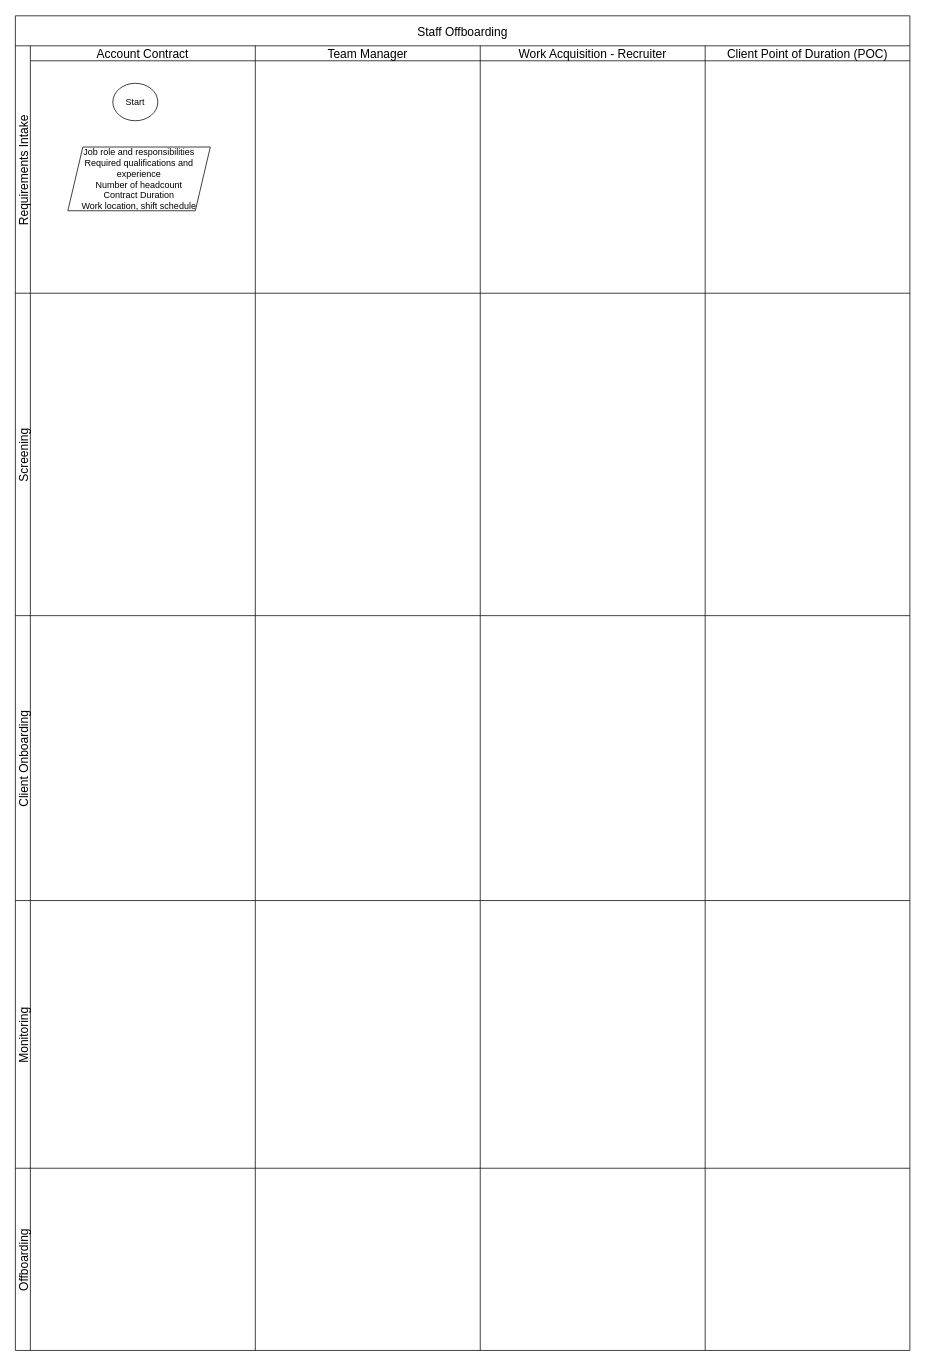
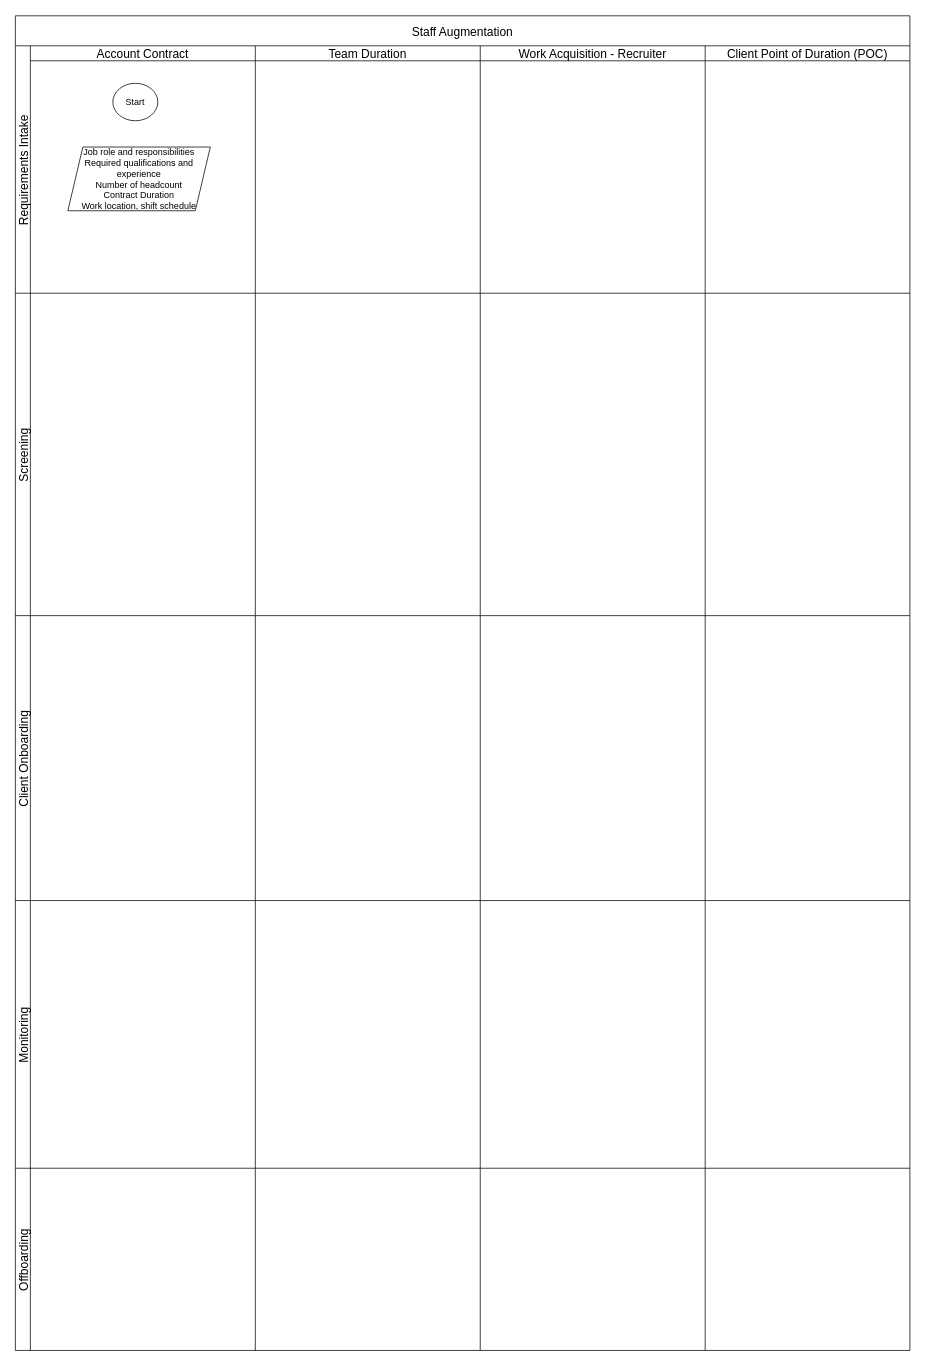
  <mxCell id="0" />
  <mxCell id="1" parent="0" />
- <mxCell id="2" value="Staff Offboarding" style="shape=table;childLayout=tableLayout;startSize=40;collapsible=0;recursiveResize=0;expand=0;fontSize=16;" vertex="1" parent="1"><mxGeometry y="20" width="1193" height="1780" as="geometry" x="20" /></mxCell>
+ <mxCell id="2" value="Staff Augmentation" style="shape=table;childLayout=tableLayout;startSize=40;collapsible=0;recursiveResize=0;expand=0;fontSize=16;" vertex="1" parent="1"><mxGeometry y="20" width="1193" height="1780" as="geometry" x="20" /></mxCell>
  <mxCell id="3" value="Requirements Intake" style="shape=tableRow;horizontal=0;swimlaneHead=0;swimlaneBody=0;top=0;left=0;strokeColor=inherit;bottom=0;right=0;dropTarget=0;fontStyle=0;fillColor=none;points=[[0,0.5],[1,0.5]];portConstraint=eastwest;startSize=20;collapsible=0;recursiveResize=0;expand=0;fontSize=16;" vertex="1" parent="2"><mxGeometry y="40" width="1193" height="330" as="geometry" /></mxCell>
  <mxCell id="4" value="Account Contract" style="swimlane;swimlaneHead=0;swimlaneBody=0;fontStyle=0;strokeColor=inherit;connectable=0;fillColor=none;startSize=20;collapsible=0;recursiveResize=0;expand=0;fontSize=16;" vertex="1" parent="3"><mxGeometry x="20" width="300" height="330" as="geometry"><mxRectangle width="300" height="330" as="alternateBounds" /></mxGeometry></mxCell>
  <mxCell id="5" value="Start" style="ellipse;whiteSpace=wrap;html=1;" vertex="1" parent="4"><mxGeometry x="110" y="50" width="60" height="50" as="geometry" /></mxCell>
  <mxCell id="6" value="Job role and responsibilities&lt;div&gt;Required qualifications and experience&lt;/div&gt;&lt;div&gt;Number of headcount&lt;/div&gt;&lt;div&gt;Contract Duration&lt;/div&gt;&lt;div&gt;Work location, shift schedule&lt;/div&gt;" style="shape=parallelogram;perimeter=parallelogramPerimeter;whiteSpace=wrap;html=1;fixedSize=1;" vertex="1" parent="4"><mxGeometry x="50" y="135" width="190" height="85" as="geometry" /></mxCell>
- <mxCell id="7" value="Team Manager" style="swimlane;swimlaneHead=0;swimlaneBody=0;fontStyle=0;strokeColor=inherit;connectable=0;fillColor=none;startSize=20;collapsible=0;recursiveResize=0;expand=0;fontSize=16;" vertex="1" parent="3"><mxGeometry x="320" width="300" height="330" as="geometry"><mxRectangle width="300" height="330" as="alternateBounds" /></mxGeometry></mxCell>
+ <mxCell id="7" value="Team Duration" style="swimlane;swimlaneHead=0;swimlaneBody=0;fontStyle=0;strokeColor=inherit;connectable=0;fillColor=none;startSize=20;collapsible=0;recursiveResize=0;expand=0;fontSize=16;" vertex="1" parent="3"><mxGeometry x="320" width="300" height="330" as="geometry"><mxRectangle width="300" height="330" as="alternateBounds" /></mxGeometry></mxCell>
  <mxCell id="8" value="Work Acquisition - Recruiter" style="swimlane;swimlaneHead=0;swimlaneBody=0;fontStyle=0;strokeColor=inherit;connectable=0;fillColor=none;startSize=20;collapsible=0;recursiveResize=0;expand=0;fontSize=16;" vertex="1" parent="3"><mxGeometry x="620" width="300" height="330" as="geometry"><mxRectangle width="300" height="330" as="alternateBounds" /></mxGeometry></mxCell>
  <mxCell id="9" value="Client Point of Duration (POC)" style="swimlane;swimlaneHead=0;swimlaneBody=0;fontStyle=0;strokeColor=inherit;connectable=0;fillColor=none;startSize=20;collapsible=0;recursiveResize=0;expand=0;fontSize=16;" vertex="1" parent="3"><mxGeometry x="920" width="273" height="330" as="geometry"><mxRectangle width="273" height="330" as="alternateBounds" /></mxGeometry></mxCell>
  <mxCell id="10" value="Screening" style="shape=tableRow;horizontal=0;swimlaneHead=0;swimlaneBody=0;top=0;left=0;strokeColor=inherit;bottom=0;right=0;dropTarget=0;fontStyle=0;fillColor=none;points=[[0,0.5],[1,0.5]];portConstraint=eastwest;startSize=20;collapsible=0;recursiveResize=0;expand=0;fontSize=16;" vertex="1" parent="2"><mxGeometry y="370" width="1193" height="430" as="geometry" /></mxCell>
  <mxCell id="11" style="swimlane;swimlaneHead=0;swimlaneBody=0;fontStyle=0;connectable=0;strokeColor=inherit;fillColor=none;startSize=0;collapsible=0;recursiveResize=0;expand=0;fontSize=16;" vertex="1" parent="10"><mxGeometry x="20" width="300" height="430" as="geometry"><mxRectangle width="300" height="430" as="alternateBounds" /></mxGeometry></mxCell>
  <mxCell id="12" style="swimlane;swimlaneHead=0;swimlaneBody=0;fontStyle=0;connectable=0;strokeColor=inherit;fillColor=none;startSize=0;collapsible=0;recursiveResize=0;expand=0;fontSize=16;" vertex="1" parent="10"><mxGeometry x="320" width="300" height="430" as="geometry"><mxRectangle width="300" height="430" as="alternateBounds" /></mxGeometry></mxCell>
  <mxCell id="13" value="" style="swimlane;swimlaneHead=0;swimlaneBody=0;fontStyle=0;connectable=0;strokeColor=inherit;fillColor=none;startSize=0;collapsible=0;recursiveResize=0;expand=0;fontSize=16;" vertex="1" parent="10"><mxGeometry x="620" width="300" height="430" as="geometry"><mxRectangle width="300" height="430" as="alternateBounds" /></mxGeometry></mxCell>
  <mxCell id="14" value="" style="swimlane;swimlaneHead=0;swimlaneBody=0;fontStyle=0;connectable=0;strokeColor=inherit;fillColor=none;startSize=0;collapsible=0;recursiveResize=0;expand=0;fontSize=16;" vertex="1" parent="10"><mxGeometry x="920" width="273" height="430" as="geometry"><mxRectangle width="273" height="430" as="alternateBounds" /></mxGeometry></mxCell>
  <mxCell id="15" value="Client Onboarding" style="shape=tableRow;horizontal=0;swimlaneHead=0;swimlaneBody=0;top=0;left=0;strokeColor=inherit;bottom=0;right=0;dropTarget=0;fontStyle=0;fillColor=none;points=[[0,0.5],[1,0.5]];portConstraint=eastwest;startSize=20;collapsible=0;recursiveResize=0;expand=0;fontSize=16;" vertex="1" parent="2"><mxGeometry y="800" width="1193" height="380" as="geometry" /></mxCell>
  <mxCell id="16" style="swimlane;swimlaneHead=0;swimlaneBody=0;fontStyle=0;connectable=0;strokeColor=inherit;fillColor=none;startSize=0;collapsible=0;recursiveResize=0;expand=0;fontSize=16;" vertex="1" parent="15"><mxGeometry x="20" width="300" height="380" as="geometry"><mxRectangle width="300" height="380" as="alternateBounds" /></mxGeometry></mxCell>
  <mxCell id="17" style="swimlane;swimlaneHead=0;swimlaneBody=0;fontStyle=0;connectable=0;strokeColor=inherit;fillColor=none;startSize=0;collapsible=0;recursiveResize=0;expand=0;fontSize=16;" vertex="1" parent="15"><mxGeometry x="320" width="300" height="380" as="geometry"><mxRectangle width="300" height="380" as="alternateBounds" /></mxGeometry></mxCell>
  <mxCell id="18" style="swimlane;swimlaneHead=0;swimlaneBody=0;fontStyle=0;connectable=0;strokeColor=inherit;fillColor=none;startSize=0;collapsible=0;recursiveResize=0;expand=0;fontSize=16;" vertex="1" parent="15"><mxGeometry x="620" width="300" height="380" as="geometry"><mxRectangle width="300" height="380" as="alternateBounds" /></mxGeometry></mxCell>
  <mxCell id="19" style="swimlane;swimlaneHead=0;swimlaneBody=0;fontStyle=0;connectable=0;strokeColor=inherit;fillColor=none;startSize=0;collapsible=0;recursiveResize=0;expand=0;fontSize=16;" vertex="1" parent="15"><mxGeometry x="920" width="273" height="380" as="geometry"><mxRectangle width="273" height="380" as="alternateBounds" /></mxGeometry></mxCell>
  <mxCell id="20" value="Monitoring" style="shape=tableRow;horizontal=0;swimlaneHead=0;swimlaneBody=0;top=0;left=0;strokeColor=inherit;bottom=0;right=0;dropTarget=0;fontStyle=0;fillColor=none;points=[[0,0.5],[1,0.5]];portConstraint=eastwest;startSize=20;collapsible=0;recursiveResize=0;expand=0;fontSize=16;" vertex="1" parent="2"><mxGeometry y="1180" width="1193" height="357" as="geometry" /></mxCell>
  <mxCell id="21" style="swimlane;swimlaneHead=0;swimlaneBody=0;fontStyle=0;connectable=0;strokeColor=inherit;fillColor=none;startSize=0;collapsible=0;recursiveResize=0;expand=0;fontSize=16;" vertex="1" parent="20"><mxGeometry x="20" width="300" height="357" as="geometry"><mxRectangle width="300" height="357" as="alternateBounds" /></mxGeometry></mxCell>
  <mxCell id="22" style="swimlane;swimlaneHead=0;swimlaneBody=0;fontStyle=0;connectable=0;strokeColor=inherit;fillColor=none;startSize=0;collapsible=0;recursiveResize=0;expand=0;fontSize=16;" vertex="1" parent="20"><mxGeometry x="320" width="300" height="357" as="geometry"><mxRectangle width="300" height="357" as="alternateBounds" /></mxGeometry></mxCell>
  <mxCell id="23" style="swimlane;swimlaneHead=0;swimlaneBody=0;fontStyle=0;connectable=0;strokeColor=inherit;fillColor=none;startSize=0;collapsible=0;recursiveResize=0;expand=0;fontSize=16;" vertex="1" parent="20"><mxGeometry x="620" width="300" height="357" as="geometry"><mxRectangle width="300" height="357" as="alternateBounds" /></mxGeometry></mxCell>
  <mxCell id="24" style="swimlane;swimlaneHead=0;swimlaneBody=0;fontStyle=0;connectable=0;strokeColor=inherit;fillColor=none;startSize=0;collapsible=0;recursiveResize=0;expand=0;fontSize=16;" vertex="1" parent="20"><mxGeometry x="920" width="273" height="357" as="geometry"><mxRectangle width="273" height="357" as="alternateBounds" /></mxGeometry></mxCell>
  <mxCell id="25" value="Offboarding" style="shape=tableRow;horizontal=0;swimlaneHead=0;swimlaneBody=0;top=0;left=0;strokeColor=inherit;bottom=0;right=0;dropTarget=0;fontStyle=0;fillColor=none;points=[[0,0.5],[1,0.5]];portConstraint=eastwest;startSize=20;collapsible=0;recursiveResize=0;expand=0;fontSize=16;" vertex="1" parent="2"><mxGeometry y="1537" width="1193" height="243" as="geometry" /></mxCell>
  <mxCell id="26" style="swimlane;swimlaneHead=0;swimlaneBody=0;fontStyle=0;connectable=0;strokeColor=inherit;fillColor=none;startSize=0;collapsible=0;recursiveResize=0;expand=0;fontSize=16;" vertex="1" parent="25"><mxGeometry x="20" width="300" height="243" as="geometry"><mxRectangle width="300" height="243" as="alternateBounds" /></mxGeometry></mxCell>
  <mxCell id="27" style="swimlane;swimlaneHead=0;swimlaneBody=0;fontStyle=0;connectable=0;strokeColor=inherit;fillColor=none;startSize=0;collapsible=0;recursiveResize=0;expand=0;fontSize=16;" vertex="1" parent="25"><mxGeometry x="320" width="300" height="243" as="geometry"><mxRectangle width="300" height="243" as="alternateBounds" /></mxGeometry></mxCell>
  <mxCell id="28" value="" style="swimlane;swimlaneHead=0;swimlaneBody=0;fontStyle=0;connectable=0;strokeColor=inherit;fillColor=none;startSize=0;collapsible=0;recursiveResize=0;expand=0;fontSize=16;" vertex="1" parent="25"><mxGeometry x="620" width="300" height="243" as="geometry"><mxRectangle width="300" height="243" as="alternateBounds" /></mxGeometry></mxCell>
  <mxCell id="29" value="" style="swimlane;swimlaneHead=0;swimlaneBody=0;fontStyle=0;connectable=0;strokeColor=inherit;fillColor=none;startSize=0;collapsible=0;recursiveResize=0;expand=0;fontSize=16;" vertex="1" parent="25"><mxGeometry x="920" width="273" height="243" as="geometry"><mxRectangle width="273" height="243" as="alternateBounds" /></mxGeometry></mxCell>
